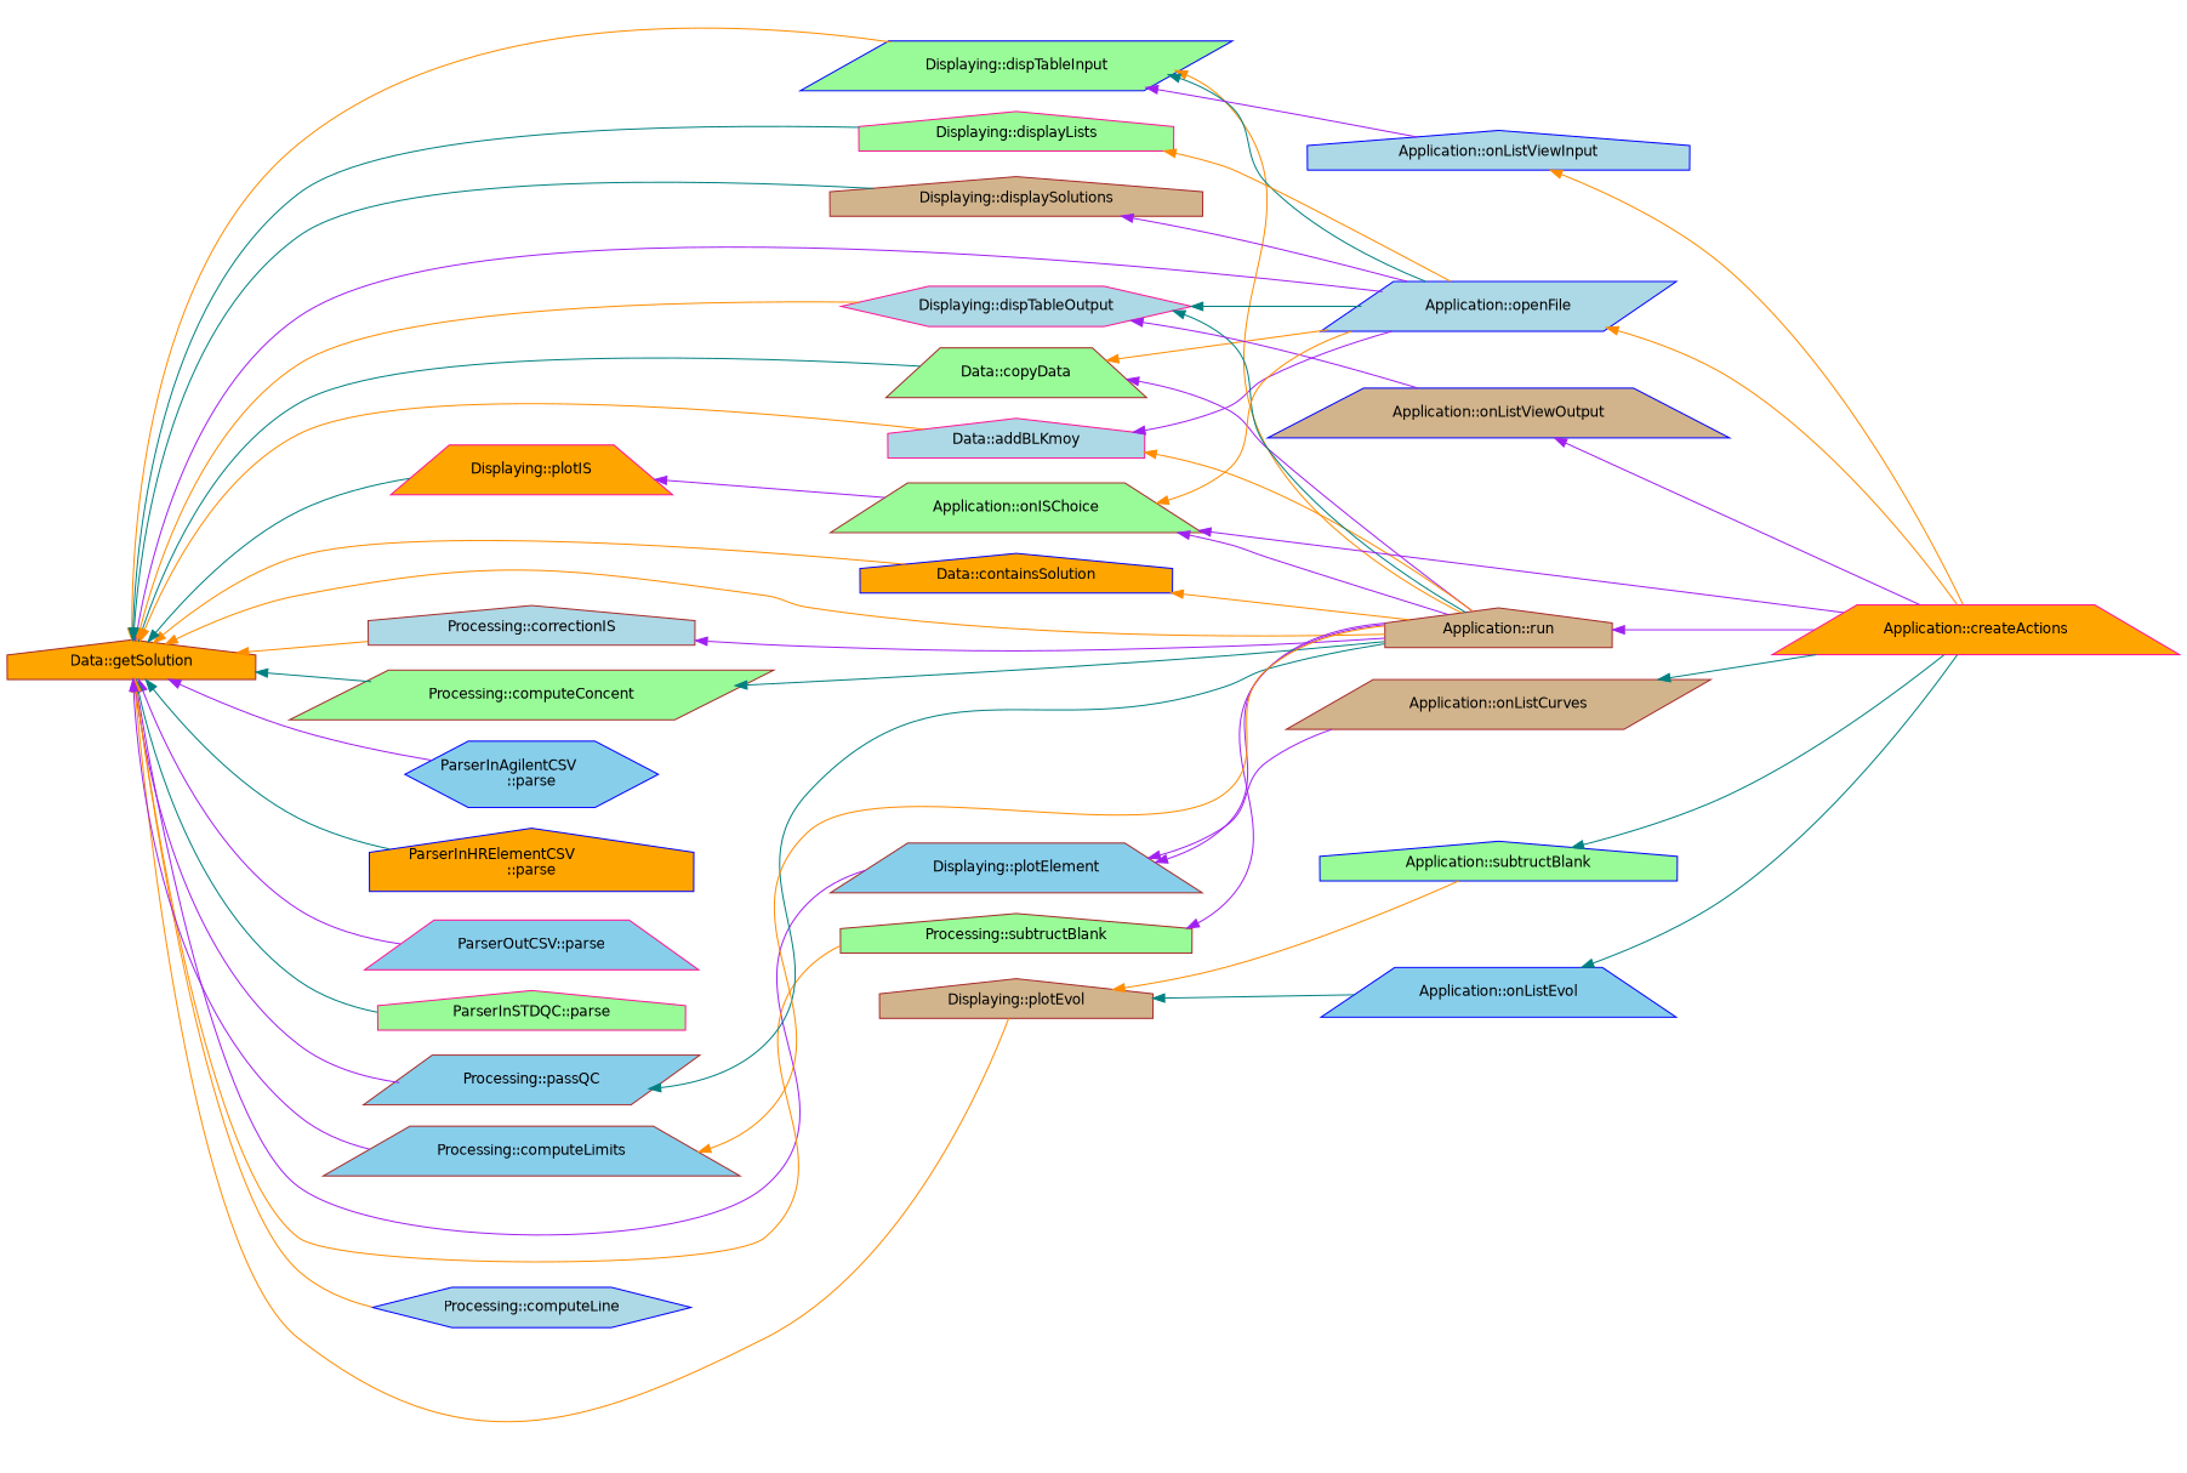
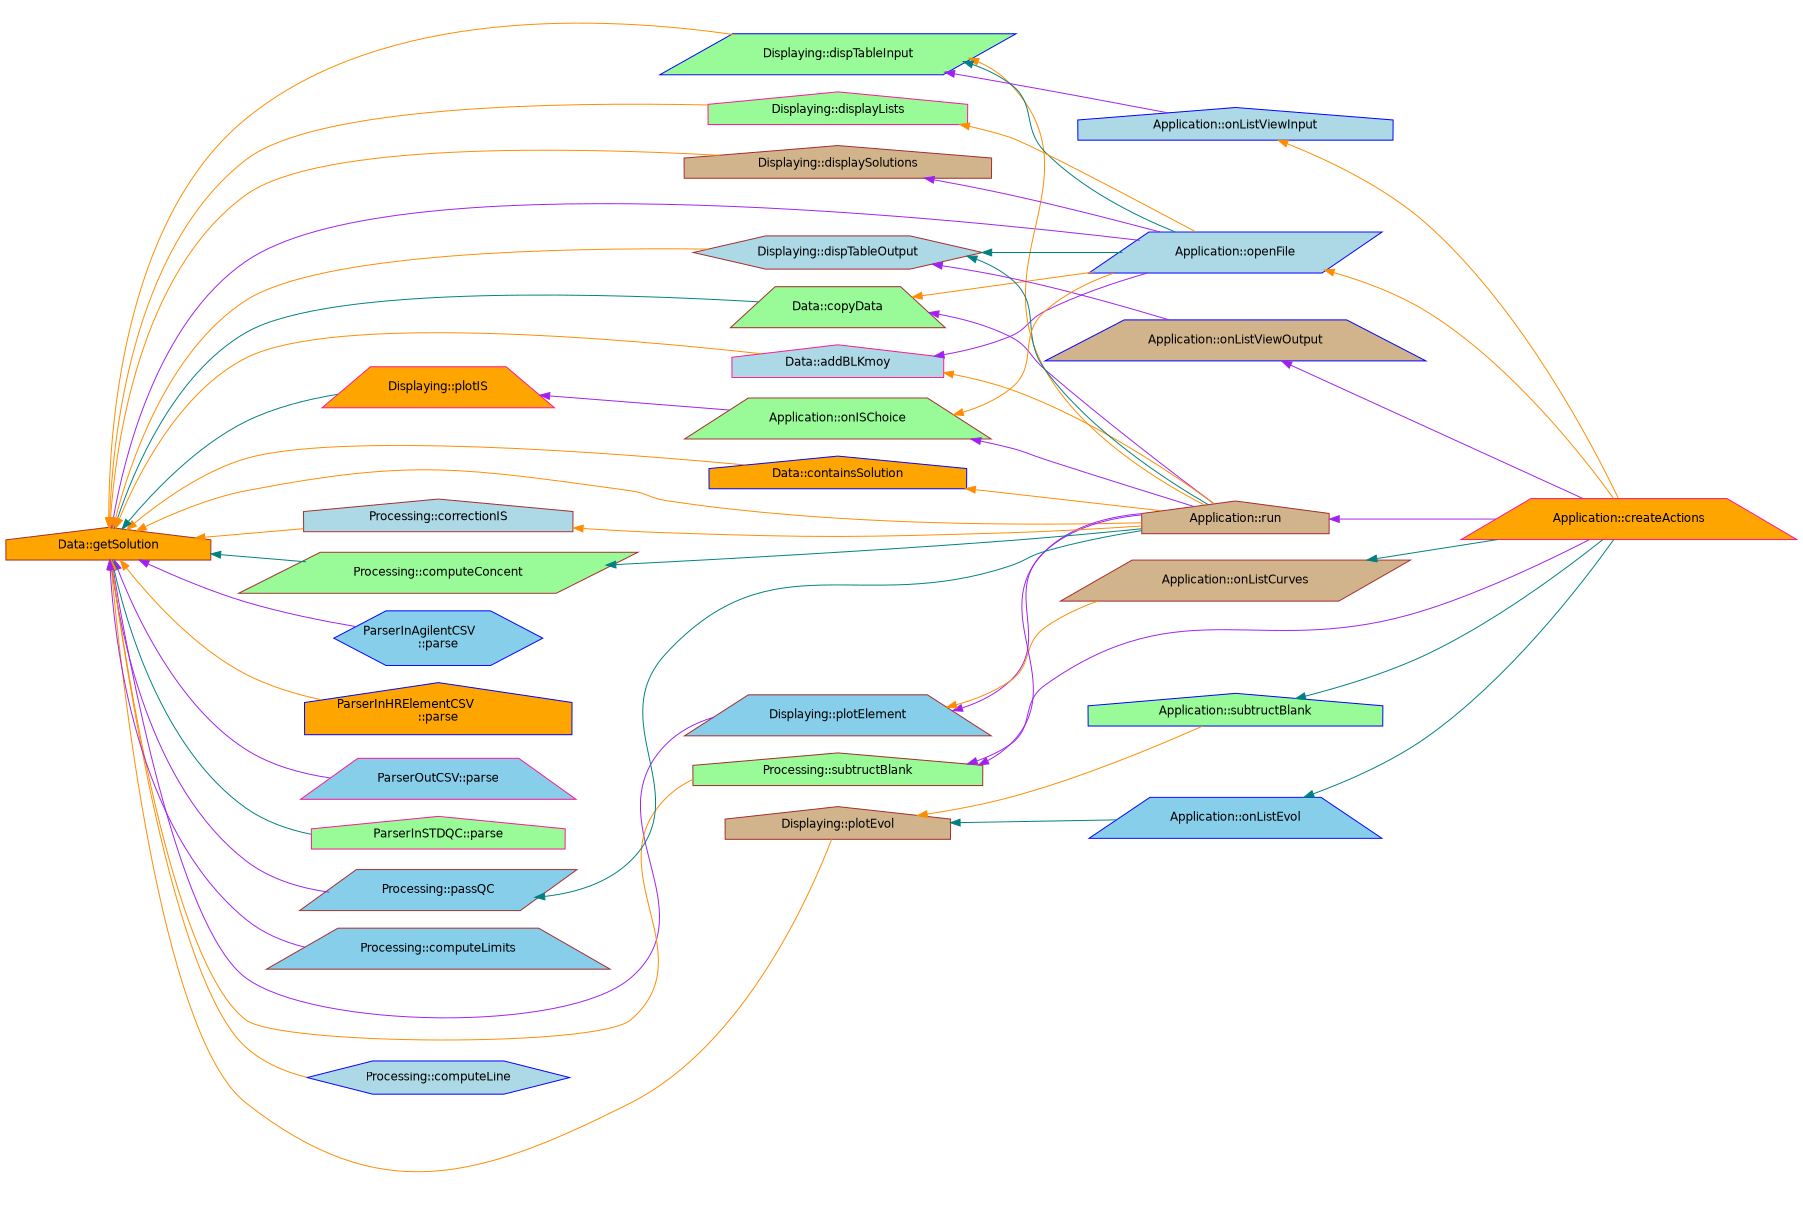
  digraph {
    rankdir=LR
    node [color=brown fillcolor=palegreen fontname=Helvetica fontsize=12 shape=house style=filled]
    edge [color=purple dir=back fontname=Helvetica fontsize=12 labelfontname=Helvetica labelfontsize=12 style=solid]
    n1 [fillcolor=orange fontcolor=black height=0.2 label="Data::getSolution" width=0.4]
    n2 [fillcolor=tan height=0.2 label="Application::run" width=0.4]
    n3 [color=blue fillcolor=lightblue height=0.2 label="Application::openFile" shape=parallelogram width=0.4]
    n4 [height=0.2 label="Data::copyData" shape=trapezium width=0.4]
    n5 [color=deeppink fillcolor=lightblue height=0.2 label="Data::addBLKmoy" width=0.4]
    n6 [color=blue fillcolor=orange height=0.2 label="Data::containsSolution" width=0.4]
    n7 [color=blue height=0.2 label="Displaying::dispTableInput" shape=parallelogram width=0.4]
-   n8 [color=deeppink fillcolor=lightblue height=0.2 label="Displaying::dispTableOutput" shape=hexagon width=0.4]
+   n8 [fillcolor=lightblue height=0.2 label="Displaying::dispTableOutput" shape=hexagon width=0.4]
    n9 [color=deeppink height=0.2 label="Displaying::displayLists" width=0.4]
    n10 [fillcolor=tan height=0.2 label="Displaying::displaySolutions" width=0.4]
    n11 [color=deeppink fillcolor=orange height=0.2 label="Displaying::plotIS" shape=trapezium width=0.4]
    n12 [fillcolor=tan height=0.2 label="Displaying::plotEvol" width=0.4]
    n13 [fillcolor=skyblue height=0.2 label="Displaying::plotElement" shape=trapezium width=0.4]
    n14 [color=blue fillcolor=skyblue height=0.2 label="ParserInAgilentCSV\l::parse" shape=hexagon width=0.4]
    n15 [color=blue fillcolor=orange height=0.2 label="ParserInHRElementCSV\l::parse" width=0.4]
    n16 [color=deeppink fillcolor=skyblue height=0.2 label="ParserOutCSV::parse" shape=trapezium width=0.4]
    n17 [color=deeppink height=0.2 label="ParserInSTDQC::parse" width=0.4]
    n18 [height=0.2 label="Processing::subtructBlank" width=0.4]
    n19 [fillcolor=lightblue height=0.2 label="Processing::correctionIS" width=0.4]
    n20 [height=0.2 label="Processing::computeConcent" shape=parallelogram width=0.4]
    n21 [fillcolor=skyblue height=0.2 label="Processing::passQC" shape=parallelogram width=0.4]
    n22 [color=blue fillcolor=lightblue height=0.2 label="Processing::computeLine" shape=hexagon width=0.4]
    n23 [fillcolor=skyblue height=0.2 label="Processing::computeLimits" shape=trapezium width=0.4]
    n24 [color=deeppink fillcolor=orange height=0.2 label="Application::createActions" shape=trapezium width=0.4]
    n25 [color=blue fillcolor=lightblue height=0.2 label="Application::onListViewInput" width=0.4]
    n26 [color=blue fillcolor=tan height=0.2 label="Application::onListViewOutput" shape=trapezium width=0.4]
    n27 [height=0.2 label="Application::onISChoice" shape=trapezium width=0.4]
    n28 [color=blue fillcolor=skyblue height=0.2 label="Application::onListEvol" shape=trapezium width=0.4]
    n29 [color=blue height=0.2 label="Application::subtructBlank" width=0.4]
    n30 [fillcolor=tan height=0.2 label="Application::onListCurves" shape=parallelogram width=0.4]
    n1 -> n2 [color=darkorange]
    n1 -> n3
    n1 -> n4 [color=teal]
    n1 -> n5 [color=darkorange]
    n1 -> n6 [color=darkorange]
    n1 -> n7 [color=darkorange]
    n1 -> n8 [color=darkorange]
-   n1 -> n9 [color=teal]
-   n1 -> n10 [color=teal]
+   n1 -> n9 [color=darkorange]
+   n1 -> n10 [color=darkorange]
    n1 -> n11 [color=teal]
    n1 -> n12 [color=darkorange]
    n1 -> n13
    n1 -> n14
-   n1 -> n15 [color=teal]
+   n1 -> n15 [color=darkorange]
    n1 -> n16
    n1 -> n17 [color=teal]
    n1 -> n18 [color=darkorange]
    n1 -> n19 [color=darkorange]
    n1 -> n20 [color=teal]
    n1 -> n21
    n1 -> n22 [color=darkorange]
    n1 -> n23
    n2 -> n24
    n3 -> n24 [color=darkorange]
    n4 -> n2
    n4 -> n3 [color=darkorange]
    n5 -> n2 [color=darkorange]
    n5 -> n3
    n6 -> n2 [color=darkorange]
    n7 -> n2 [color=darkorange]
    n7 -> n3 [color=teal]
    n7 -> n25
    n8 -> n2 [color=teal]
    n8 -> n3 [color=teal]
    n8 -> n26
    n9 -> n3 [color=darkorange]
    n10 -> n3
    n11 -> n27
    n12 -> n28 [color=teal]
    n12 -> n29 [color=darkorange]
    n13 -> n2
-   n13 -> n30
+   n13 -> n30 [color=darkorange]
    n18 -> n2
-   n19 -> n2
+   n19 -> n2 [color=darkorange]
    n20 -> n2 [color=teal]
    n21 -> n2 [color=teal]
-   n23 -> n2 [color=darkorange]
    n25 -> n24 [color=darkorange]
    n26 -> n24
    n27 -> n2
    n27 -> n3 [color=darkorange]
-   n27 -> n24
+   n18 -> n24
    n28 -> n24 [color=teal]
    n29 -> n24 [color=teal]
    n30 -> n24 [color=teal]
  }
